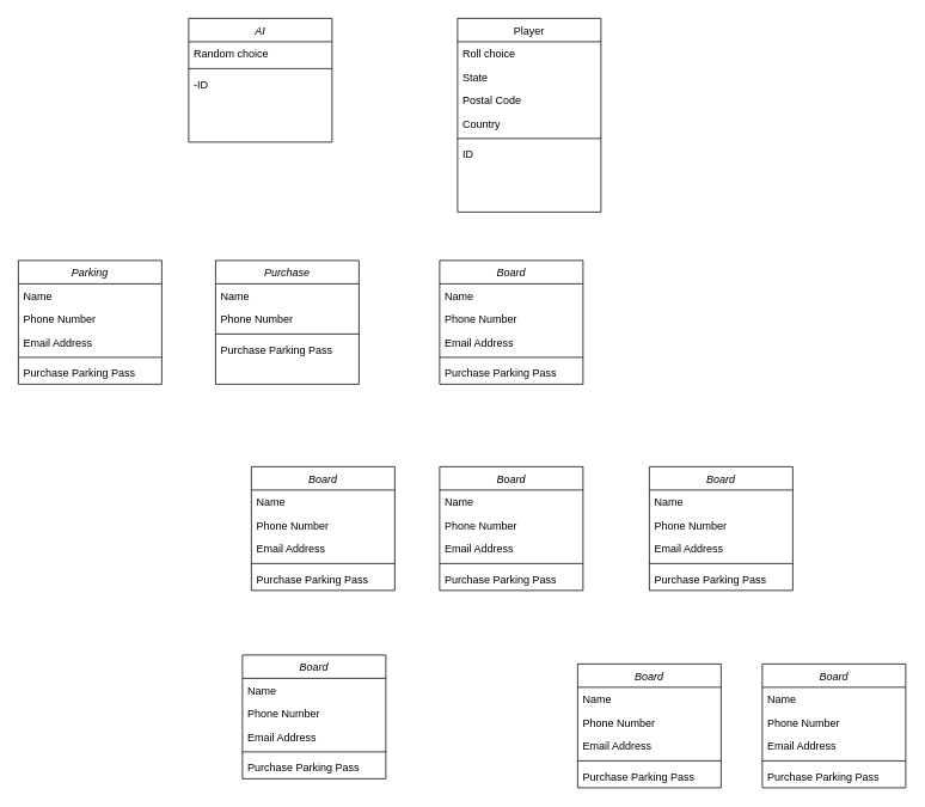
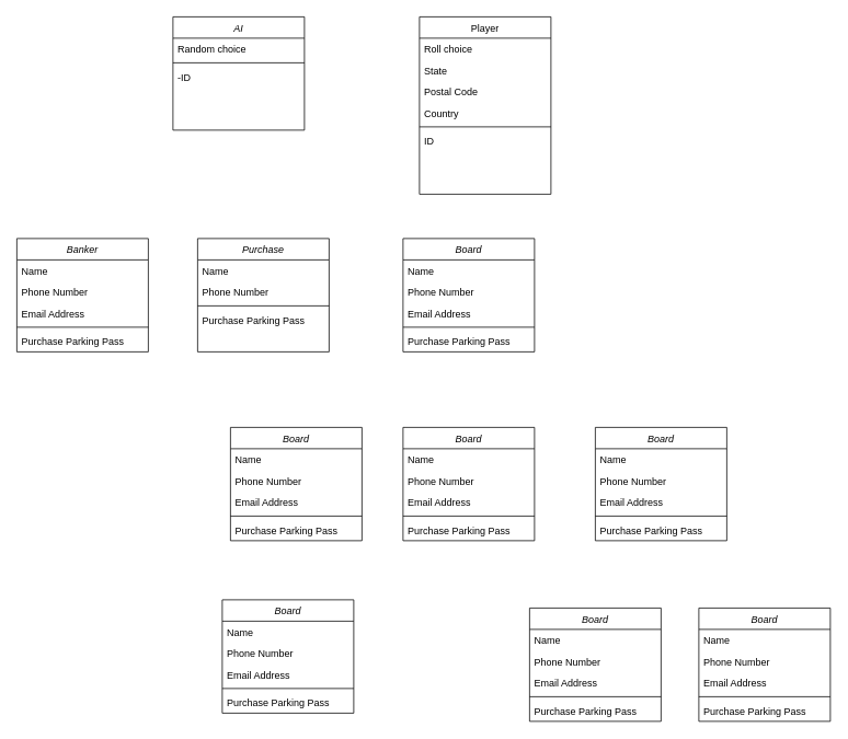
  <mxCell id="0" />
  <mxCell id="1" parent="0" />
  <mxCell id="2" value="AI&#10;" style="swimlane;fontStyle=2;align=center;verticalAlign=top;childLayout=stackLayout;horizontal=1;startSize=26;horizontalStack=0;resizeParent=1;resizeLast=0;collapsible=1;marginBottom=0;rounded=0;shadow=0;strokeWidth=1;" parent="1" vertex="1"><mxGeometry x="210" y="20" width="160" height="138" as="geometry"><mxRectangle x="230" y="140" width="160" height="26" as="alternateBounds" /></mxGeometry></mxCell>
  <mxCell id="3" value="Random choice" style="text;align=left;verticalAlign=top;spacingLeft=4;spacingRight=4;overflow=hidden;rotatable=0;points=[[0,0.5],[1,0.5]];portConstraint=eastwest;" parent="2" vertex="1"><mxGeometry y="26" width="160" height="26" as="geometry" /></mxCell>
  <mxCell id="4" value="" style="line;html=1;strokeWidth=1;align=left;verticalAlign=middle;spacingTop=-1;spacingLeft=3;spacingRight=3;rotatable=0;labelPosition=right;points=[];portConstraint=eastwest;" parent="2" vertex="1"><mxGeometry y="52" width="160" height="8" as="geometry" /></mxCell>
  <mxCell id="5" value="-ID" style="text;align=left;verticalAlign=top;spacingLeft=4;spacingRight=4;overflow=hidden;rotatable=0;points=[[0,0.5],[1,0.5]];portConstraint=eastwest;" parent="2" vertex="1"><mxGeometry y="60" width="160" height="26" as="geometry" /></mxCell>
  <mxCell id="6" value="Player&#10;" style="swimlane;fontStyle=0;align=center;verticalAlign=top;childLayout=stackLayout;horizontal=1;startSize=26;horizontalStack=0;resizeParent=1;resizeLast=0;collapsible=1;marginBottom=0;rounded=0;shadow=0;strokeWidth=1;" parent="1" vertex="1"><mxGeometry x="510" y="20" width="160" height="216" as="geometry"><mxRectangle x="550" y="140" width="160" height="26" as="alternateBounds" /></mxGeometry></mxCell>
  <mxCell id="7" value="Roll choice" style="text;align=left;verticalAlign=top;spacingLeft=4;spacingRight=4;overflow=hidden;rotatable=0;points=[[0,0.5],[1,0.5]];portConstraint=eastwest;rounded=0;shadow=0;html=0;" parent="6" vertex="1"><mxGeometry y="26" width="160" height="26" as="geometry" /></mxCell>
  <mxCell id="8" value="State" style="text;align=left;verticalAlign=top;spacingLeft=4;spacingRight=4;overflow=hidden;rotatable=0;points=[[0,0.5],[1,0.5]];portConstraint=eastwest;rounded=0;shadow=0;html=0;" parent="6" vertex="1"><mxGeometry y="52" width="160" height="26" as="geometry" /></mxCell>
  <mxCell id="9" value="Postal Code" style="text;align=left;verticalAlign=top;spacingLeft=4;spacingRight=4;overflow=hidden;rotatable=0;points=[[0,0.5],[1,0.5]];portConstraint=eastwest;rounded=0;shadow=0;html=0;" parent="6" vertex="1"><mxGeometry y="78" width="160" height="26" as="geometry" /></mxCell>
  <mxCell id="10" value="Country" style="text;align=left;verticalAlign=top;spacingLeft=4;spacingRight=4;overflow=hidden;rotatable=0;points=[[0,0.5],[1,0.5]];portConstraint=eastwest;rounded=0;shadow=0;html=0;" parent="6" vertex="1"><mxGeometry y="104" width="160" height="26" as="geometry" /></mxCell>
  <mxCell id="11" value="" style="line;html=1;strokeWidth=1;align=left;verticalAlign=middle;spacingTop=-1;spacingLeft=3;spacingRight=3;rotatable=0;labelPosition=right;points=[];portConstraint=eastwest;" parent="6" vertex="1"><mxGeometry y="130" width="160" height="8" as="geometry" /></mxCell>
  <mxCell id="12" value="ID" style="text;align=left;verticalAlign=top;spacingLeft=4;spacingRight=4;overflow=hidden;rotatable=0;points=[[0,0.5],[1,0.5]];portConstraint=eastwest;" parent="6" vertex="1"><mxGeometry y="138" width="160" height="26" as="geometry" /></mxCell>
  <mxCell id="13" value="Board&#10;" style="swimlane;fontStyle=2;align=center;verticalAlign=top;childLayout=stackLayout;horizontal=1;startSize=26;horizontalStack=0;resizeParent=1;resizeLast=0;collapsible=1;marginBottom=0;rounded=0;shadow=0;strokeWidth=1;" vertex="1" parent="1"><mxGeometry x="490" y="290" width="160" height="138" as="geometry"><mxRectangle x="230" y="140" width="160" height="26" as="alternateBounds" /></mxGeometry></mxCell>
  <mxCell id="14" value="Name" style="text;align=left;verticalAlign=top;spacingLeft=4;spacingRight=4;overflow=hidden;rotatable=0;points=[[0,0.5],[1,0.5]];portConstraint=eastwest;" vertex="1" parent="13"><mxGeometry y="26" width="160" height="26" as="geometry" /></mxCell>
  <mxCell id="15" value="Phone Number" style="text;align=left;verticalAlign=top;spacingLeft=4;spacingRight=4;overflow=hidden;rotatable=0;points=[[0,0.5],[1,0.5]];portConstraint=eastwest;rounded=0;shadow=0;html=0;" vertex="1" parent="13"><mxGeometry y="52" width="160" height="26" as="geometry" /></mxCell>
  <mxCell id="16" value="Email Address" style="text;align=left;verticalAlign=top;spacingLeft=4;spacingRight=4;overflow=hidden;rotatable=0;points=[[0,0.5],[1,0.5]];portConstraint=eastwest;rounded=0;shadow=0;html=0;" vertex="1" parent="13"><mxGeometry y="78" width="160" height="26" as="geometry" /></mxCell>
  <mxCell id="17" value="" style="line;html=1;strokeWidth=1;align=left;verticalAlign=middle;spacingTop=-1;spacingLeft=3;spacingRight=3;rotatable=0;labelPosition=right;points=[];portConstraint=eastwest;" vertex="1" parent="13"><mxGeometry y="104" width="160" height="8" as="geometry" /></mxCell>
  <mxCell id="18" value="Purchase Parking Pass" style="text;align=left;verticalAlign=top;spacingLeft=4;spacingRight=4;overflow=hidden;rotatable=0;points=[[0,0.5],[1,0.5]];portConstraint=eastwest;" vertex="1" parent="13"><mxGeometry y="112" width="160" height="26" as="geometry" /></mxCell>
- <mxCell id="19" value="Parking" style="swimlane;fontStyle=2;align=center;verticalAlign=top;childLayout=stackLayout;horizontal=1;startSize=26;horizontalStack=0;resizeParent=1;resizeLast=0;collapsible=1;marginBottom=0;rounded=0;shadow=0;strokeWidth=1;" vertex="1" parent="1"><mxGeometry x="20" y="290" width="160" height="138" as="geometry"><mxRectangle x="230" y="140" width="160" height="26" as="alternateBounds" /></mxGeometry></mxCell>
+ <mxCell id="19" value="Banker" style="swimlane;fontStyle=2;align=center;verticalAlign=top;childLayout=stackLayout;horizontal=1;startSize=26;horizontalStack=0;resizeParent=1;resizeLast=0;collapsible=1;marginBottom=0;rounded=0;shadow=0;strokeWidth=1;" vertex="1" parent="1"><mxGeometry x="20" y="290" width="160" height="138" as="geometry"><mxRectangle x="230" y="140" width="160" height="26" as="alternateBounds" /></mxGeometry></mxCell>
  <mxCell id="20" value="Name" style="text;align=left;verticalAlign=top;spacingLeft=4;spacingRight=4;overflow=hidden;rotatable=0;points=[[0,0.5],[1,0.5]];portConstraint=eastwest;" vertex="1" parent="19"><mxGeometry y="26" width="160" height="26" as="geometry" /></mxCell>
  <mxCell id="21" value="Phone Number" style="text;align=left;verticalAlign=top;spacingLeft=4;spacingRight=4;overflow=hidden;rotatable=0;points=[[0,0.5],[1,0.5]];portConstraint=eastwest;rounded=0;shadow=0;html=0;" vertex="1" parent="19"><mxGeometry y="52" width="160" height="26" as="geometry" /></mxCell>
  <mxCell id="22" value="Email Address" style="text;align=left;verticalAlign=top;spacingLeft=4;spacingRight=4;overflow=hidden;rotatable=0;points=[[0,0.5],[1,0.5]];portConstraint=eastwest;rounded=0;shadow=0;html=0;" vertex="1" parent="19"><mxGeometry y="78" width="160" height="26" as="geometry" /></mxCell>
  <mxCell id="23" value="" style="line;html=1;strokeWidth=1;align=left;verticalAlign=middle;spacingTop=-1;spacingLeft=3;spacingRight=3;rotatable=0;labelPosition=right;points=[];portConstraint=eastwest;" vertex="1" parent="19"><mxGeometry y="104" width="160" height="8" as="geometry" /></mxCell>
  <mxCell id="24" value="Purchase Parking Pass" style="text;align=left;verticalAlign=top;spacingLeft=4;spacingRight=4;overflow=hidden;rotatable=0;points=[[0,0.5],[1,0.5]];portConstraint=eastwest;" vertex="1" parent="19"><mxGeometry y="112" width="160" height="26" as="geometry" /></mxCell>
  <mxCell id="25" value="Purchase&#10;" style="swimlane;fontStyle=2;align=center;verticalAlign=top;childLayout=stackLayout;horizontal=1;startSize=26;horizontalStack=0;resizeParent=1;resizeLast=0;collapsible=1;marginBottom=0;rounded=0;shadow=0;strokeWidth=1;" vertex="1" parent="1"><mxGeometry x="240" y="290" width="160" height="138" as="geometry"><mxRectangle x="230" y="140" width="160" height="26" as="alternateBounds" /></mxGeometry></mxCell>
  <mxCell id="26" value="Name" style="text;align=left;verticalAlign=top;spacingLeft=4;spacingRight=4;overflow=hidden;rotatable=0;points=[[0,0.5],[1,0.5]];portConstraint=eastwest;" vertex="1" parent="25"><mxGeometry y="26" width="160" height="26" as="geometry" /></mxCell>
  <mxCell id="27" value="Phone Number" style="text;align=left;verticalAlign=top;spacingLeft=4;spacingRight=4;overflow=hidden;rotatable=0;points=[[0,0.5],[1,0.5]];portConstraint=eastwest;rounded=0;shadow=0;html=0;" vertex="1" parent="25"><mxGeometry y="52" width="160" height="26" as="geometry" /></mxCell>
  <mxCell id="28" value="" style="line;html=1;strokeWidth=1;align=left;verticalAlign=middle;spacingTop=-1;spacingLeft=3;spacingRight=3;rotatable=0;labelPosition=right;points=[];portConstraint=eastwest;" vertex="1" parent="25"><mxGeometry y="78" width="160" height="8" as="geometry" /></mxCell>
  <mxCell id="29" value="Purchase Parking Pass" style="text;align=left;verticalAlign=top;spacingLeft=4;spacingRight=4;overflow=hidden;rotatable=0;points=[[0,0.5],[1,0.5]];portConstraint=eastwest;" vertex="1" parent="25"><mxGeometry y="86" width="160" height="26" as="geometry" /></mxCell>
  <mxCell id="30" value="Board&#10;" style="swimlane;fontStyle=2;align=center;verticalAlign=top;childLayout=stackLayout;horizontal=1;startSize=26;horizontalStack=0;resizeParent=1;resizeLast=0;collapsible=1;marginBottom=0;rounded=0;shadow=0;strokeWidth=1;" vertex="1" parent="1"><mxGeometry x="490" y="520" width="160" height="138" as="geometry"><mxRectangle x="230" y="140" width="160" height="26" as="alternateBounds" /></mxGeometry></mxCell>
  <mxCell id="31" value="Name" style="text;align=left;verticalAlign=top;spacingLeft=4;spacingRight=4;overflow=hidden;rotatable=0;points=[[0,0.5],[1,0.5]];portConstraint=eastwest;" vertex="1" parent="30"><mxGeometry y="26" width="160" height="26" as="geometry" /></mxCell>
  <mxCell id="32" value="Phone Number" style="text;align=left;verticalAlign=top;spacingLeft=4;spacingRight=4;overflow=hidden;rotatable=0;points=[[0,0.5],[1,0.5]];portConstraint=eastwest;rounded=0;shadow=0;html=0;" vertex="1" parent="30"><mxGeometry y="52" width="160" height="26" as="geometry" /></mxCell>
  <mxCell id="33" value="Email Address" style="text;align=left;verticalAlign=top;spacingLeft=4;spacingRight=4;overflow=hidden;rotatable=0;points=[[0,0.5],[1,0.5]];portConstraint=eastwest;rounded=0;shadow=0;html=0;" vertex="1" parent="30"><mxGeometry y="78" width="160" height="26" as="geometry" /></mxCell>
  <mxCell id="34" value="" style="line;html=1;strokeWidth=1;align=left;verticalAlign=middle;spacingTop=-1;spacingLeft=3;spacingRight=3;rotatable=0;labelPosition=right;points=[];portConstraint=eastwest;" vertex="1" parent="30"><mxGeometry y="104" width="160" height="8" as="geometry" /></mxCell>
  <mxCell id="35" value="Purchase Parking Pass" style="text;align=left;verticalAlign=top;spacingLeft=4;spacingRight=4;overflow=hidden;rotatable=0;points=[[0,0.5],[1,0.5]];portConstraint=eastwest;" vertex="1" parent="30"><mxGeometry y="112" width="160" height="26" as="geometry" /></mxCell>
  <mxCell id="36" value="Board&#10;" style="swimlane;fontStyle=2;align=center;verticalAlign=top;childLayout=stackLayout;horizontal=1;startSize=26;horizontalStack=0;resizeParent=1;resizeLast=0;collapsible=1;marginBottom=0;rounded=0;shadow=0;strokeWidth=1;" vertex="1" parent="1"><mxGeometry x="644" y="740" width="160" height="138" as="geometry"><mxRectangle x="230" y="140" width="160" height="26" as="alternateBounds" /></mxGeometry></mxCell>
  <mxCell id="37" value="Name" style="text;align=left;verticalAlign=top;spacingLeft=4;spacingRight=4;overflow=hidden;rotatable=0;points=[[0,0.5],[1,0.5]];portConstraint=eastwest;" vertex="1" parent="36"><mxGeometry y="26" width="160" height="26" as="geometry" /></mxCell>
  <mxCell id="38" value="Phone Number" style="text;align=left;verticalAlign=top;spacingLeft=4;spacingRight=4;overflow=hidden;rotatable=0;points=[[0,0.5],[1,0.5]];portConstraint=eastwest;rounded=0;shadow=0;html=0;" vertex="1" parent="36"><mxGeometry y="52" width="160" height="26" as="geometry" /></mxCell>
  <mxCell id="39" value="Email Address" style="text;align=left;verticalAlign=top;spacingLeft=4;spacingRight=4;overflow=hidden;rotatable=0;points=[[0,0.5],[1,0.5]];portConstraint=eastwest;rounded=0;shadow=0;html=0;" vertex="1" parent="36"><mxGeometry y="78" width="160" height="26" as="geometry" /></mxCell>
  <mxCell id="40" value="" style="line;html=1;strokeWidth=1;align=left;verticalAlign=middle;spacingTop=-1;spacingLeft=3;spacingRight=3;rotatable=0;labelPosition=right;points=[];portConstraint=eastwest;" vertex="1" parent="36"><mxGeometry y="104" width="160" height="8" as="geometry" /></mxCell>
  <mxCell id="41" value="Purchase Parking Pass" style="text;align=left;verticalAlign=top;spacingLeft=4;spacingRight=4;overflow=hidden;rotatable=0;points=[[0,0.5],[1,0.5]];portConstraint=eastwest;" vertex="1" parent="36"><mxGeometry y="112" width="160" height="26" as="geometry" /></mxCell>
  <mxCell id="42" value="Board&#10;" style="swimlane;fontStyle=2;align=center;verticalAlign=top;childLayout=stackLayout;horizontal=1;startSize=26;horizontalStack=0;resizeParent=1;resizeLast=0;collapsible=1;marginBottom=0;rounded=0;shadow=0;strokeWidth=1;" vertex="1" parent="1"><mxGeometry x="850" y="740" width="160" height="138" as="geometry"><mxRectangle x="230" y="140" width="160" height="26" as="alternateBounds" /></mxGeometry></mxCell>
  <mxCell id="43" value="Name" style="text;align=left;verticalAlign=top;spacingLeft=4;spacingRight=4;overflow=hidden;rotatable=0;points=[[0,0.5],[1,0.5]];portConstraint=eastwest;" vertex="1" parent="42"><mxGeometry y="26" width="160" height="26" as="geometry" /></mxCell>
  <mxCell id="44" value="Phone Number" style="text;align=left;verticalAlign=top;spacingLeft=4;spacingRight=4;overflow=hidden;rotatable=0;points=[[0,0.5],[1,0.5]];portConstraint=eastwest;rounded=0;shadow=0;html=0;" vertex="1" parent="42"><mxGeometry y="52" width="160" height="26" as="geometry" /></mxCell>
  <mxCell id="45" value="Email Address" style="text;align=left;verticalAlign=top;spacingLeft=4;spacingRight=4;overflow=hidden;rotatable=0;points=[[0,0.5],[1,0.5]];portConstraint=eastwest;rounded=0;shadow=0;html=0;" vertex="1" parent="42"><mxGeometry y="78" width="160" height="26" as="geometry" /></mxCell>
  <mxCell id="46" value="" style="line;html=1;strokeWidth=1;align=left;verticalAlign=middle;spacingTop=-1;spacingLeft=3;spacingRight=3;rotatable=0;labelPosition=right;points=[];portConstraint=eastwest;" vertex="1" parent="42"><mxGeometry y="104" width="160" height="8" as="geometry" /></mxCell>
  <mxCell id="47" value="Purchase Parking Pass" style="text;align=left;verticalAlign=top;spacingLeft=4;spacingRight=4;overflow=hidden;rotatable=0;points=[[0,0.5],[1,0.5]];portConstraint=eastwest;" vertex="1" parent="42"><mxGeometry y="112" width="160" height="26" as="geometry" /></mxCell>
  <mxCell id="48" value="Board&#10;" style="swimlane;fontStyle=2;align=center;verticalAlign=top;childLayout=stackLayout;horizontal=1;startSize=26;horizontalStack=0;resizeParent=1;resizeLast=0;collapsible=1;marginBottom=0;rounded=0;shadow=0;strokeWidth=1;" vertex="1" parent="1"><mxGeometry x="270" y="730" width="160" height="138" as="geometry"><mxRectangle x="230" y="140" width="160" height="26" as="alternateBounds" /></mxGeometry></mxCell>
  <mxCell id="49" value="Name" style="text;align=left;verticalAlign=top;spacingLeft=4;spacingRight=4;overflow=hidden;rotatable=0;points=[[0,0.5],[1,0.5]];portConstraint=eastwest;" vertex="1" parent="48"><mxGeometry y="26" width="160" height="26" as="geometry" /></mxCell>
  <mxCell id="50" value="Phone Number" style="text;align=left;verticalAlign=top;spacingLeft=4;spacingRight=4;overflow=hidden;rotatable=0;points=[[0,0.5],[1,0.5]];portConstraint=eastwest;rounded=0;shadow=0;html=0;" vertex="1" parent="48"><mxGeometry y="52" width="160" height="26" as="geometry" /></mxCell>
  <mxCell id="51" value="Email Address" style="text;align=left;verticalAlign=top;spacingLeft=4;spacingRight=4;overflow=hidden;rotatable=0;points=[[0,0.5],[1,0.5]];portConstraint=eastwest;rounded=0;shadow=0;html=0;" vertex="1" parent="48"><mxGeometry y="78" width="160" height="26" as="geometry" /></mxCell>
  <mxCell id="52" value="" style="line;html=1;strokeWidth=1;align=left;verticalAlign=middle;spacingTop=-1;spacingLeft=3;spacingRight=3;rotatable=0;labelPosition=right;points=[];portConstraint=eastwest;" vertex="1" parent="48"><mxGeometry y="104" width="160" height="8" as="geometry" /></mxCell>
  <mxCell id="53" value="Purchase Parking Pass" style="text;align=left;verticalAlign=top;spacingLeft=4;spacingRight=4;overflow=hidden;rotatable=0;points=[[0,0.5],[1,0.5]];portConstraint=eastwest;" vertex="1" parent="48"><mxGeometry y="112" width="160" height="26" as="geometry" /></mxCell>
  <mxCell id="54" value="Board&#10;" style="swimlane;fontStyle=2;align=center;verticalAlign=top;childLayout=stackLayout;horizontal=1;startSize=26;horizontalStack=0;resizeParent=1;resizeLast=0;collapsible=1;marginBottom=0;rounded=0;shadow=0;strokeWidth=1;" vertex="1" parent="1"><mxGeometry x="724" y="520" width="160" height="138" as="geometry"><mxRectangle x="230" y="140" width="160" height="26" as="alternateBounds" /></mxGeometry></mxCell>
  <mxCell id="55" value="Name" style="text;align=left;verticalAlign=top;spacingLeft=4;spacingRight=4;overflow=hidden;rotatable=0;points=[[0,0.5],[1,0.5]];portConstraint=eastwest;" vertex="1" parent="54"><mxGeometry y="26" width="160" height="26" as="geometry" /></mxCell>
  <mxCell id="56" value="Phone Number" style="text;align=left;verticalAlign=top;spacingLeft=4;spacingRight=4;overflow=hidden;rotatable=0;points=[[0,0.5],[1,0.5]];portConstraint=eastwest;rounded=0;shadow=0;html=0;" vertex="1" parent="54"><mxGeometry y="52" width="160" height="26" as="geometry" /></mxCell>
  <mxCell id="57" value="Email Address" style="text;align=left;verticalAlign=top;spacingLeft=4;spacingRight=4;overflow=hidden;rotatable=0;points=[[0,0.5],[1,0.5]];portConstraint=eastwest;rounded=0;shadow=0;html=0;" vertex="1" parent="54"><mxGeometry y="78" width="160" height="26" as="geometry" /></mxCell>
  <mxCell id="58" value="" style="line;html=1;strokeWidth=1;align=left;verticalAlign=middle;spacingTop=-1;spacingLeft=3;spacingRight=3;rotatable=0;labelPosition=right;points=[];portConstraint=eastwest;" vertex="1" parent="54"><mxGeometry y="104" width="160" height="8" as="geometry" /></mxCell>
  <mxCell id="59" value="Purchase Parking Pass" style="text;align=left;verticalAlign=top;spacingLeft=4;spacingRight=4;overflow=hidden;rotatable=0;points=[[0,0.5],[1,0.5]];portConstraint=eastwest;" vertex="1" parent="54"><mxGeometry y="112" width="160" height="26" as="geometry" /></mxCell>
  <mxCell id="60" value="Board&#10;" style="swimlane;fontStyle=2;align=center;verticalAlign=top;childLayout=stackLayout;horizontal=1;startSize=26;horizontalStack=0;resizeParent=1;resizeLast=0;collapsible=1;marginBottom=0;rounded=0;shadow=0;strokeWidth=1;" vertex="1" parent="1"><mxGeometry x="280" y="520" width="160" height="138" as="geometry"><mxRectangle x="230" y="140" width="160" height="26" as="alternateBounds" /></mxGeometry></mxCell>
  <mxCell id="61" value="Name" style="text;align=left;verticalAlign=top;spacingLeft=4;spacingRight=4;overflow=hidden;rotatable=0;points=[[0,0.5],[1,0.5]];portConstraint=eastwest;" vertex="1" parent="60"><mxGeometry y="26" width="160" height="26" as="geometry" /></mxCell>
  <mxCell id="62" value="Phone Number" style="text;align=left;verticalAlign=top;spacingLeft=4;spacingRight=4;overflow=hidden;rotatable=0;points=[[0,0.5],[1,0.5]];portConstraint=eastwest;rounded=0;shadow=0;html=0;" vertex="1" parent="60"><mxGeometry y="52" width="160" height="26" as="geometry" /></mxCell>
  <mxCell id="63" value="Email Address" style="text;align=left;verticalAlign=top;spacingLeft=4;spacingRight=4;overflow=hidden;rotatable=0;points=[[0,0.5],[1,0.5]];portConstraint=eastwest;rounded=0;shadow=0;html=0;" vertex="1" parent="60"><mxGeometry y="78" width="160" height="26" as="geometry" /></mxCell>
  <mxCell id="64" value="" style="line;html=1;strokeWidth=1;align=left;verticalAlign=middle;spacingTop=-1;spacingLeft=3;spacingRight=3;rotatable=0;labelPosition=right;points=[];portConstraint=eastwest;" vertex="1" parent="60"><mxGeometry y="104" width="160" height="8" as="geometry" /></mxCell>
  <mxCell id="65" value="Purchase Parking Pass" style="text;align=left;verticalAlign=top;spacingLeft=4;spacingRight=4;overflow=hidden;rotatable=0;points=[[0,0.5],[1,0.5]];portConstraint=eastwest;" vertex="1" parent="60"><mxGeometry y="112" width="160" height="26" as="geometry" /></mxCell>
